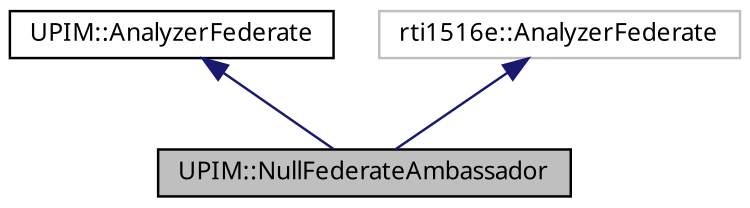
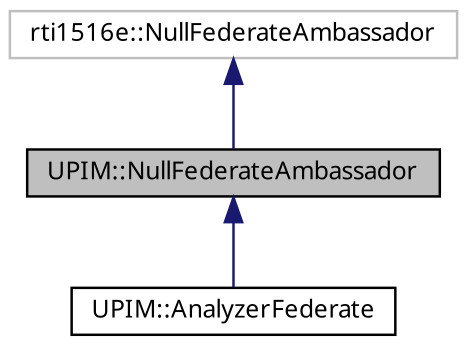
  digraph {
    fontname="Noto Sans"
    node [color=black fillcolor=white fontname="Noto Sans" fontsize=10 shape=record style=filled]
    edge [color=midnightblue dir=back fontname="Noto Sans" fontsize=10 labelfontname=Helvetica labelfontsize=10 style=solid]
    n1 [fillcolor=grey75 fontcolor=black height=0.2 label="UPIM::NullFederateAmbassador" width=0.4]
    n2 [height=0.2 label="UPIM::AnalyzerFederate" width=0.4]
-   n3 [color=grey75 height=0.2 label="rti1516e::AnalyzerFederate" width=0.4]
-   n2 -> n1
+   n3 [color=grey75 height=0.2 label="rti1516e::NullFederateAmbassador" width=0.4]
+   n1 -> n2
    n3 -> n1
  }
